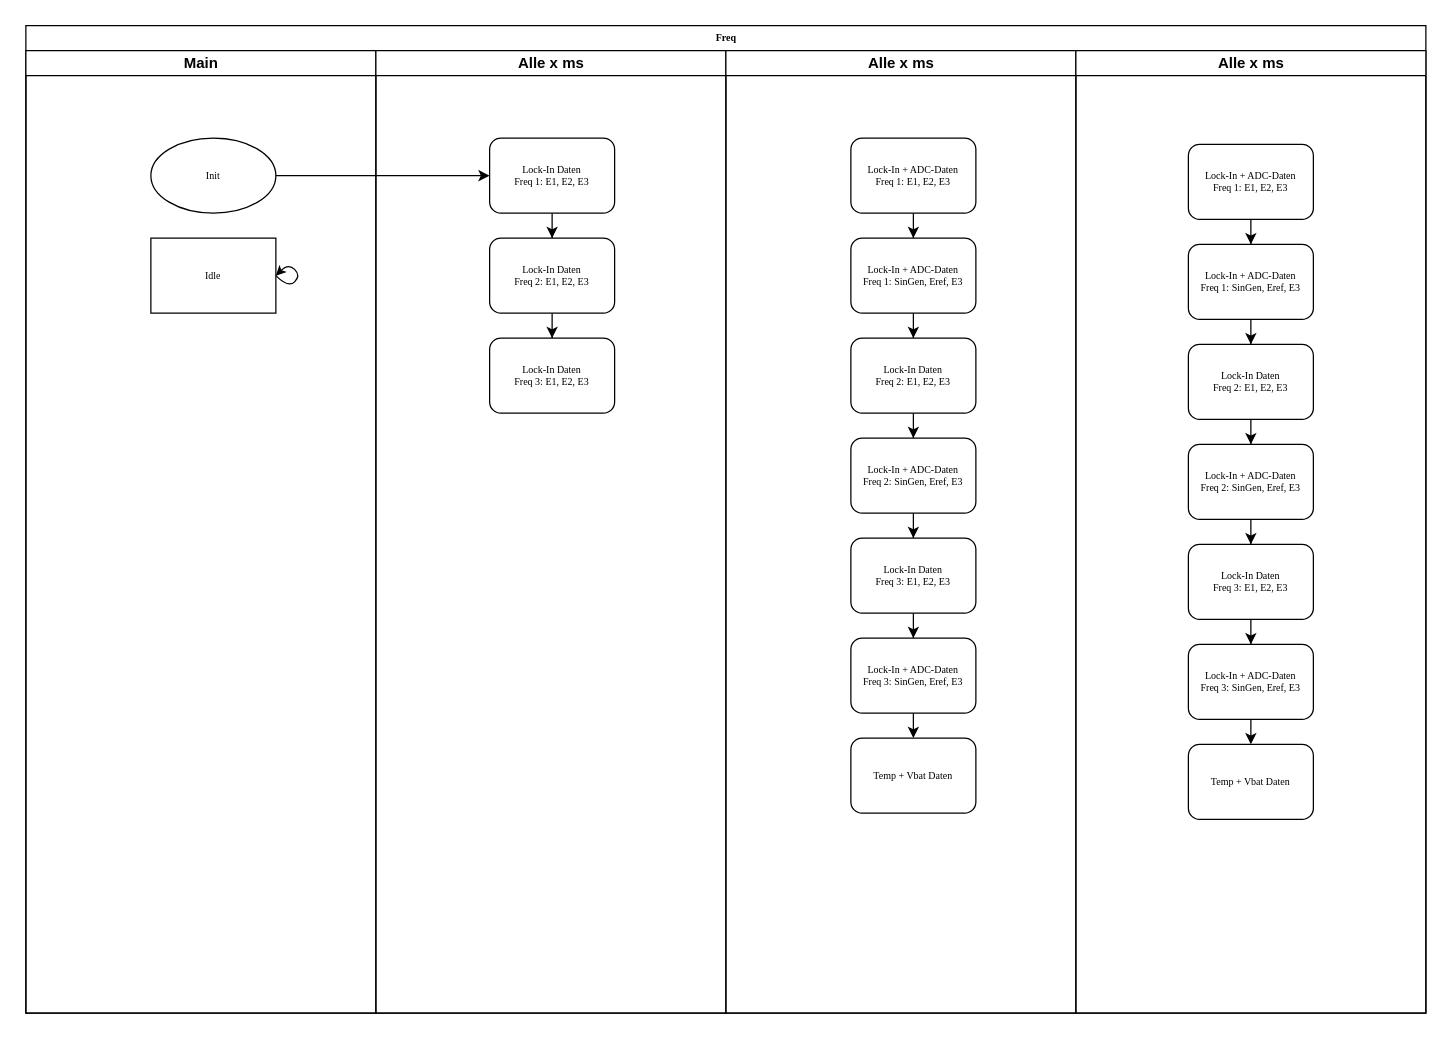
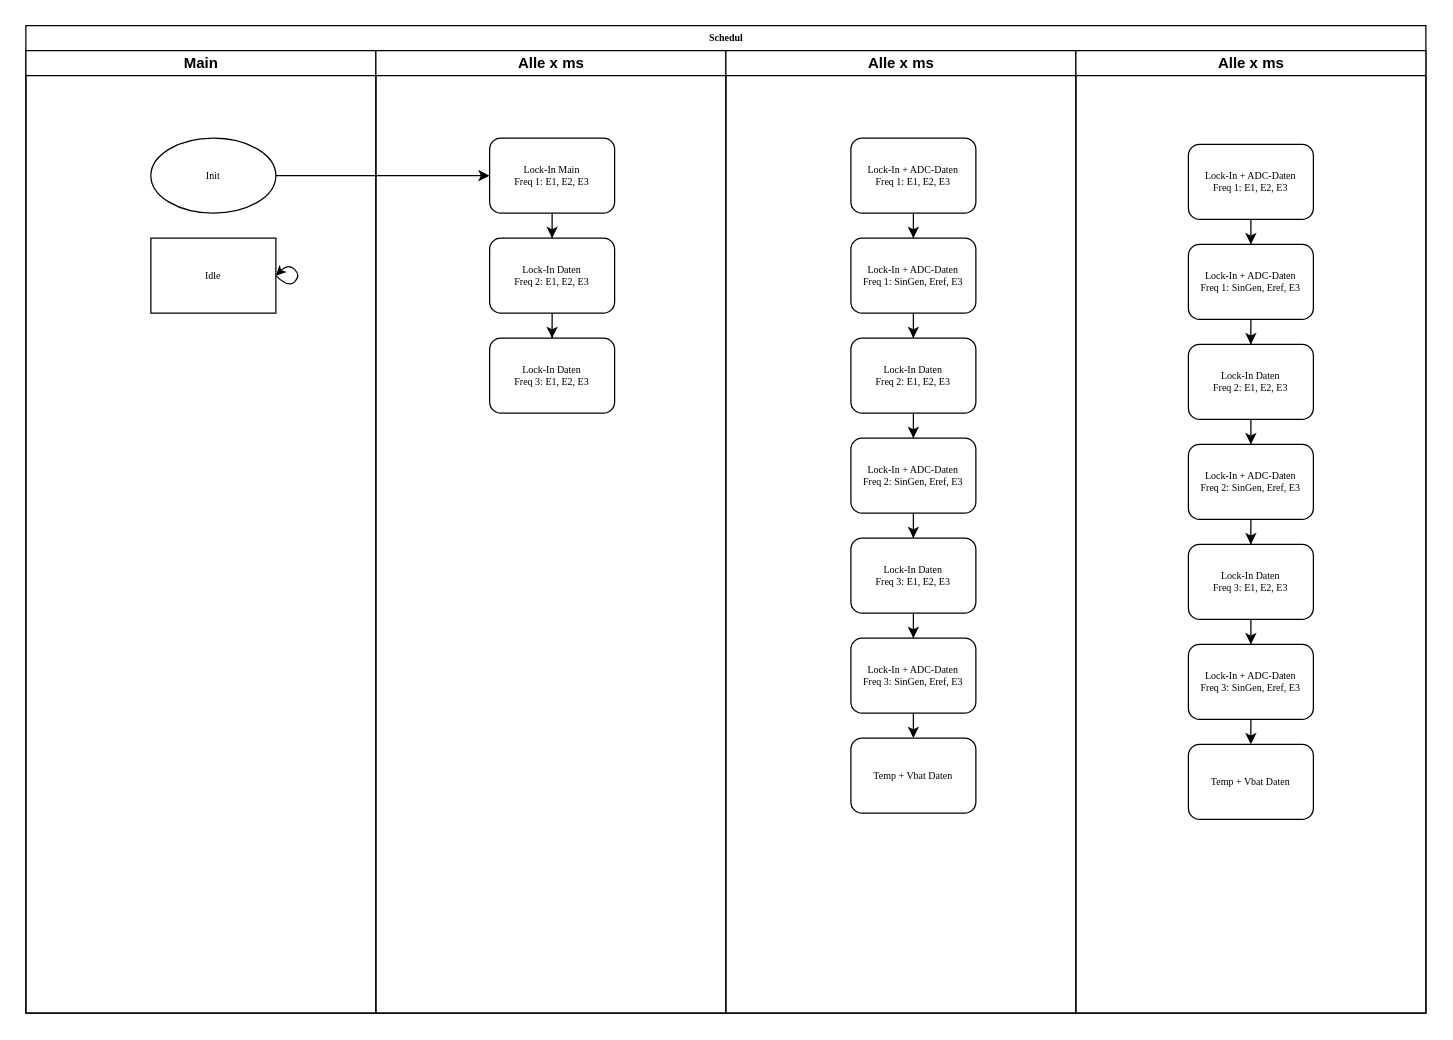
  <mxCell id="0" />
  <mxCell id="1" parent="0" />
- <mxCell id="2" value="Freq" style="swimlane;html=1;childLayout=stackLayout;startSize=20;rounded=0;shadow=0;labelBackgroundColor=none;strokeWidth=1;fontFamily=Verdana;fontSize=8;align=center;" parent="1" vertex="1"><mxGeometry x="20" y="20" width="1120" height="790" as="geometry" /></mxCell>
+ <mxCell id="2" value="Schedul" style="swimlane;html=1;childLayout=stackLayout;startSize=20;rounded=0;shadow=0;labelBackgroundColor=none;strokeWidth=1;fontFamily=Verdana;fontSize=8;align=center;" parent="1" vertex="1"><mxGeometry x="20" y="20" width="1120" height="790" as="geometry" /></mxCell>
  <mxCell id="3" value="Main" style="swimlane;html=1;startSize=20;" parent="2" vertex="1"><mxGeometry y="20" width="280" height="770" as="geometry" /></mxCell>
  <mxCell id="4" value="" style="edgeStyle=orthogonalEdgeStyle;rounded=0;orthogonalLoop=1;jettySize=auto;html=1;" parent="3" source="5" target="10" edge="1"><mxGeometry relative="1" as="geometry" /></mxCell>
  <mxCell id="5" value="Init" style="ellipse;whiteSpace=wrap;html=1;shadow=0;labelBackgroundColor=none;strokeWidth=1;fontFamily=Verdana;fontSize=8;align=center;" parent="3" vertex="1"><mxGeometry x="100" y="70" width="100" height="60" as="geometry" /></mxCell>
  <mxCell id="6" value="Idle" style="whiteSpace=wrap;html=1;shadow=0;labelBackgroundColor=none;strokeWidth=1;fontFamily=Verdana;fontSize=8;align=center;rounded=0;" parent="3" vertex="1"><mxGeometry x="100" y="150" width="100" height="60" as="geometry" /></mxCell>
  <mxCell id="7" value="" style="curved=1;endArrow=classic;html=1;rounded=1;labelBackgroundColor=none;strokeColor=default;strokeWidth=1;fontFamily=Verdana;fontSize=8;fontColor=default;startSize=5;endSize=5;shape=connector;" parent="3" edge="1"><mxGeometry width="50" height="50" relative="1" as="geometry"><mxPoint x="200" y="180" as="sourcePoint" /><mxPoint x="200" y="180" as="targetPoint" /><Array as="points"><mxPoint x="210" y="190" /><mxPoint x="220" y="180" /><mxPoint x="210" y="170" /></Array></mxGeometry></mxCell>
  <mxCell id="8" value="Alle x ms" style="swimlane;html=1;startSize=20;" parent="2" vertex="1"><mxGeometry x="280" y="20" width="280" height="770" as="geometry" /></mxCell>
  <mxCell id="9" value="" style="edgeStyle=orthogonalEdgeStyle;rounded=0;orthogonalLoop=1;jettySize=auto;html=1;" parent="8" source="10" target="12" edge="1"><mxGeometry relative="1" as="geometry" /></mxCell>
- <mxCell id="10" value="Lock-In Daten&lt;br&gt;Freq 1: E1, E2, E3" style="rounded=1;whiteSpace=wrap;html=1;shadow=0;labelBackgroundColor=none;strokeWidth=1;fontFamily=Verdana;fontSize=8;align=center;" parent="8" vertex="1"><mxGeometry x="91" y="70" width="100" height="60" as="geometry" /></mxCell>
+ <mxCell id="10" value="Lock-In Main&lt;br&gt;Freq 1: E1, E2, E3" style="rounded=1;whiteSpace=wrap;html=1;shadow=0;labelBackgroundColor=none;strokeWidth=1;fontFamily=Verdana;fontSize=8;align=center;" parent="8" vertex="1"><mxGeometry x="91" y="70" width="100" height="60" as="geometry" /></mxCell>
  <mxCell id="11" value="" style="edgeStyle=orthogonalEdgeStyle;rounded=0;orthogonalLoop=1;jettySize=auto;html=1;" parent="8" source="12" target="13" edge="1"><mxGeometry relative="1" as="geometry" /></mxCell>
  <mxCell id="12" value="Lock-In Daten&lt;br&gt;Freq 2: E1, E2, E3" style="rounded=1;whiteSpace=wrap;html=1;shadow=0;labelBackgroundColor=none;strokeWidth=1;fontFamily=Verdana;fontSize=8;align=center;" parent="8" vertex="1"><mxGeometry x="91" y="150" width="100" height="60" as="geometry" /></mxCell>
  <mxCell id="13" value="Lock-In Daten&lt;br&gt;Freq 3: E1, E2, E3" style="rounded=1;whiteSpace=wrap;html=1;shadow=0;labelBackgroundColor=none;strokeWidth=1;fontFamily=Verdana;fontSize=8;align=center;" parent="8" vertex="1"><mxGeometry x="91" y="230" width="100" height="60" as="geometry" /></mxCell>
  <mxCell id="14" value="Alle x ms" style="swimlane;html=1;startSize=20;" parent="2" vertex="1"><mxGeometry x="560" y="20" width="280" height="770" as="geometry" /></mxCell>
  <mxCell id="15" value="" style="edgeStyle=orthogonalEdgeStyle;rounded=0;orthogonalLoop=1;jettySize=auto;html=1;" parent="14" source="16" target="18" edge="1"><mxGeometry relative="1" as="geometry" /></mxCell>
  <mxCell id="16" value="Lock-In + ADC-Daten&lt;br&gt;Freq 1: E1, E2, E3" style="rounded=1;whiteSpace=wrap;html=1;shadow=0;labelBackgroundColor=none;strokeWidth=1;fontFamily=Verdana;fontSize=8;align=center;" parent="14" vertex="1"><mxGeometry x="100" y="70" width="100" height="60" as="geometry" /></mxCell>
  <mxCell id="17" value="" style="edgeStyle=orthogonalEdgeStyle;rounded=0;orthogonalLoop=1;jettySize=auto;html=1;" parent="14" source="18" target="20" edge="1"><mxGeometry relative="1" as="geometry" /></mxCell>
  <mxCell id="18" value="Lock-In + ADC-Daten&lt;br style=&quot;border-color: var(--border-color);&quot;&gt;Freq 1: SinGen, Eref, E3" style="rounded=1;whiteSpace=wrap;html=1;shadow=0;labelBackgroundColor=none;strokeWidth=1;fontFamily=Verdana;fontSize=8;align=center;" parent="14" vertex="1"><mxGeometry x="100" y="150" width="100" height="60" as="geometry" /></mxCell>
  <mxCell id="19" value="" style="edgeStyle=orthogonalEdgeStyle;rounded=0;orthogonalLoop=1;jettySize=auto;html=1;" parent="14" source="20" target="22" edge="1"><mxGeometry relative="1" as="geometry" /></mxCell>
  <mxCell id="20" value="Lock-In Daten&lt;br&gt;Freq 2: E1, E2, E3" style="rounded=1;whiteSpace=wrap;html=1;shadow=0;labelBackgroundColor=none;strokeWidth=1;fontFamily=Verdana;fontSize=8;align=center;" parent="14" vertex="1"><mxGeometry x="100" y="230" width="100" height="60" as="geometry" /></mxCell>
  <mxCell id="21" value="" style="edgeStyle=orthogonalEdgeStyle;rounded=0;orthogonalLoop=1;jettySize=auto;html=1;" parent="14" source="22" target="24" edge="1"><mxGeometry relative="1" as="geometry" /></mxCell>
  <mxCell id="22" value="Lock-In + ADC-Daten&lt;br style=&quot;border-color: var(--border-color);&quot;&gt;Freq 2: SinGen, Eref, E3" style="rounded=1;whiteSpace=wrap;html=1;shadow=0;labelBackgroundColor=none;strokeWidth=1;fontFamily=Verdana;fontSize=8;align=center;" parent="14" vertex="1"><mxGeometry x="100" y="310" width="100" height="60" as="geometry" /></mxCell>
  <mxCell id="23" value="" style="edgeStyle=orthogonalEdgeStyle;rounded=0;orthogonalLoop=1;jettySize=auto;html=1;" parent="14" source="24" target="26" edge="1"><mxGeometry relative="1" as="geometry" /></mxCell>
  <mxCell id="24" value="Lock-In Daten&lt;br&gt;Freq 3: E1, E2, E3" style="rounded=1;whiteSpace=wrap;html=1;shadow=0;labelBackgroundColor=none;strokeWidth=1;fontFamily=Verdana;fontSize=8;align=center;" parent="14" vertex="1"><mxGeometry x="100" y="390" width="100" height="60" as="geometry" /></mxCell>
  <mxCell id="25" style="edgeStyle=orthogonalEdgeStyle;rounded=0;orthogonalLoop=1;jettySize=auto;html=1;exitX=0.5;exitY=1;exitDx=0;exitDy=0;entryX=0.5;entryY=0;entryDx=0;entryDy=0;" parent="14" source="26" target="27" edge="1"><mxGeometry relative="1" as="geometry" /></mxCell>
  <mxCell id="26" value="Lock-In + ADC-Daten&lt;br style=&quot;border-color: var(--border-color);&quot;&gt;Freq 3: SinGen, Eref, E3" style="rounded=1;whiteSpace=wrap;html=1;shadow=0;labelBackgroundColor=none;strokeWidth=1;fontFamily=Verdana;fontSize=8;align=center;" parent="14" vertex="1"><mxGeometry x="100" y="470" width="100" height="60" as="geometry" /></mxCell>
  <mxCell id="27" value="Temp + Vbat Daten" style="rounded=1;whiteSpace=wrap;html=1;shadow=0;labelBackgroundColor=none;strokeWidth=1;fontFamily=Verdana;fontSize=8;align=center;" parent="14" vertex="1"><mxGeometry x="100" y="550" width="100" height="60" as="geometry" /></mxCell>
  <mxCell id="28" value="Alle x ms" style="swimlane;html=1;startSize=20;" vertex="1" parent="2"><mxGeometry x="840" y="20" width="280" height="770" as="geometry" /></mxCell>
  <mxCell id="29" value="" style="edgeStyle=orthogonalEdgeStyle;rounded=0;orthogonalLoop=1;jettySize=auto;html=1;" edge="1" parent="28" source="30" target="32"><mxGeometry relative="1" as="geometry" /></mxCell>
  <mxCell id="30" value="Lock-In + ADC-Daten&lt;br&gt;Freq 1: E1, E2, E3" style="rounded=1;whiteSpace=wrap;html=1;shadow=0;labelBackgroundColor=none;strokeWidth=1;fontFamily=Verdana;fontSize=8;align=center;" vertex="1" parent="28"><mxGeometry x="90" y="75" width="100" height="60" as="geometry" /></mxCell>
  <mxCell id="31" value="" style="edgeStyle=orthogonalEdgeStyle;rounded=0;orthogonalLoop=1;jettySize=auto;html=1;" edge="1" parent="28" source="32" target="34"><mxGeometry relative="1" as="geometry" /></mxCell>
  <mxCell id="32" value="Lock-In + ADC-Daten&lt;br style=&quot;border-color: var(--border-color);&quot;&gt;Freq 1: SinGen, Eref, E3" style="rounded=1;whiteSpace=wrap;html=1;shadow=0;labelBackgroundColor=none;strokeWidth=1;fontFamily=Verdana;fontSize=8;align=center;" vertex="1" parent="28"><mxGeometry x="90" y="155" width="100" height="60" as="geometry" /></mxCell>
  <mxCell id="33" value="" style="edgeStyle=orthogonalEdgeStyle;rounded=0;orthogonalLoop=1;jettySize=auto;html=1;" edge="1" parent="28" source="34" target="36"><mxGeometry relative="1" as="geometry" /></mxCell>
  <mxCell id="34" value="Lock-In Daten&lt;br&gt;Freq 2: E1, E2, E3" style="rounded=1;whiteSpace=wrap;html=1;shadow=0;labelBackgroundColor=none;strokeWidth=1;fontFamily=Verdana;fontSize=8;align=center;" vertex="1" parent="28"><mxGeometry x="90" y="235" width="100" height="60" as="geometry" /></mxCell>
  <mxCell id="35" value="" style="edgeStyle=orthogonalEdgeStyle;rounded=0;orthogonalLoop=1;jettySize=auto;html=1;" edge="1" parent="28" source="36" target="38"><mxGeometry relative="1" as="geometry" /></mxCell>
  <mxCell id="36" value="Lock-In + ADC-Daten&lt;br style=&quot;border-color: var(--border-color);&quot;&gt;Freq 2: SinGen, Eref, E3" style="rounded=1;whiteSpace=wrap;html=1;shadow=0;labelBackgroundColor=none;strokeWidth=1;fontFamily=Verdana;fontSize=8;align=center;" vertex="1" parent="28"><mxGeometry x="90" y="315" width="100" height="60" as="geometry" /></mxCell>
  <mxCell id="37" value="" style="edgeStyle=orthogonalEdgeStyle;rounded=0;orthogonalLoop=1;jettySize=auto;html=1;" edge="1" parent="28" source="38" target="40"><mxGeometry relative="1" as="geometry" /></mxCell>
  <mxCell id="38" value="Lock-In Daten&lt;br&gt;Freq 3: E1, E2, E3" style="rounded=1;whiteSpace=wrap;html=1;shadow=0;labelBackgroundColor=none;strokeWidth=1;fontFamily=Verdana;fontSize=8;align=center;" vertex="1" parent="28"><mxGeometry x="90" y="395" width="100" height="60" as="geometry" /></mxCell>
  <mxCell id="39" style="edgeStyle=orthogonalEdgeStyle;rounded=0;orthogonalLoop=1;jettySize=auto;html=1;exitX=0.5;exitY=1;exitDx=0;exitDy=0;entryX=0.5;entryY=0;entryDx=0;entryDy=0;" edge="1" parent="28" source="40" target="41"><mxGeometry relative="1" as="geometry" /></mxCell>
  <mxCell id="40" value="Lock-In + ADC-Daten&lt;br style=&quot;border-color: var(--border-color);&quot;&gt;Freq 3: SinGen, Eref, E3" style="rounded=1;whiteSpace=wrap;html=1;shadow=0;labelBackgroundColor=none;strokeWidth=1;fontFamily=Verdana;fontSize=8;align=center;" vertex="1" parent="28"><mxGeometry x="90" y="475" width="100" height="60" as="geometry" /></mxCell>
  <mxCell id="41" value="Temp + Vbat Daten" style="rounded=1;whiteSpace=wrap;html=1;shadow=0;labelBackgroundColor=none;strokeWidth=1;fontFamily=Verdana;fontSize=8;align=center;" vertex="1" parent="28"><mxGeometry x="90" y="555" width="100" height="60" as="geometry" /></mxCell>
